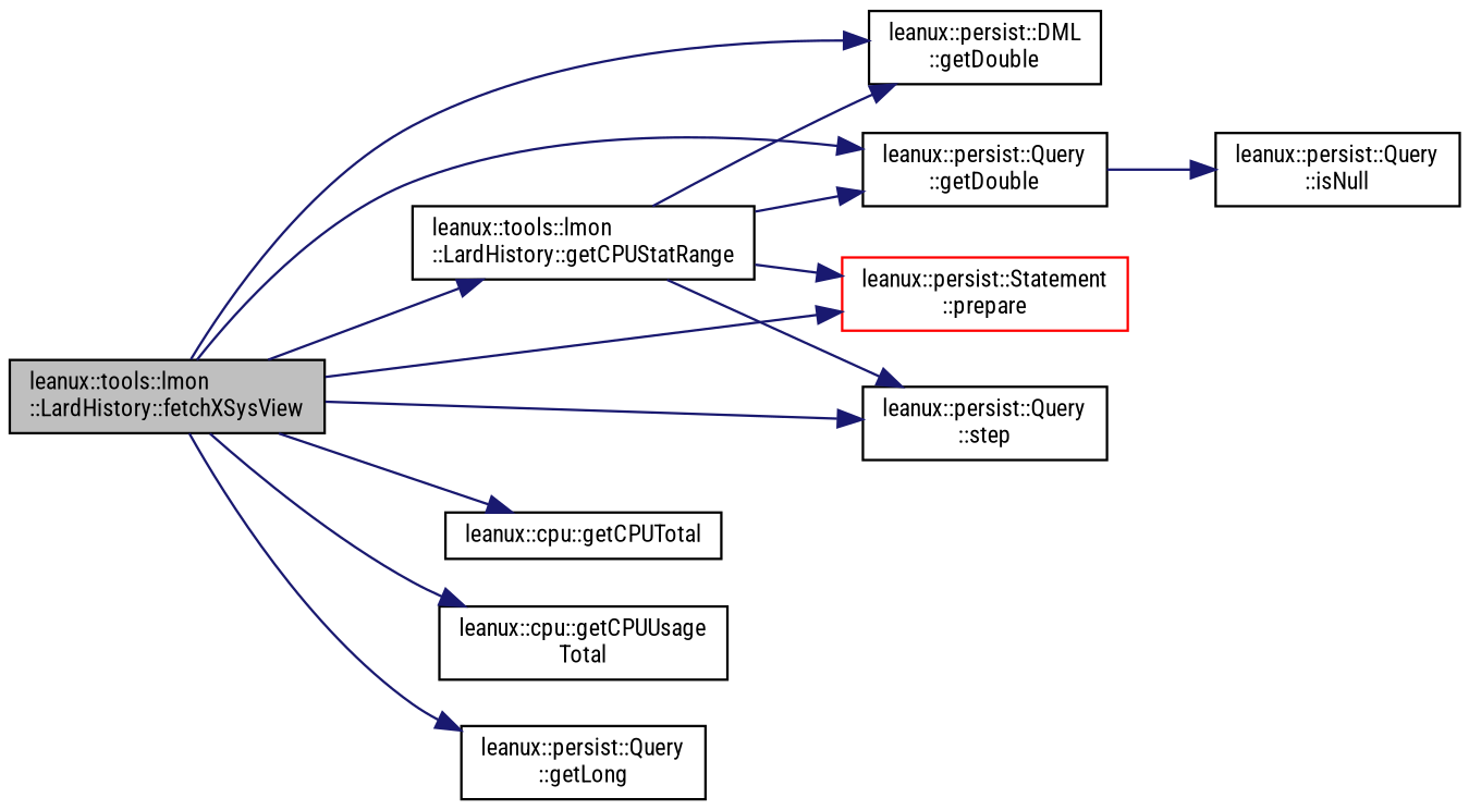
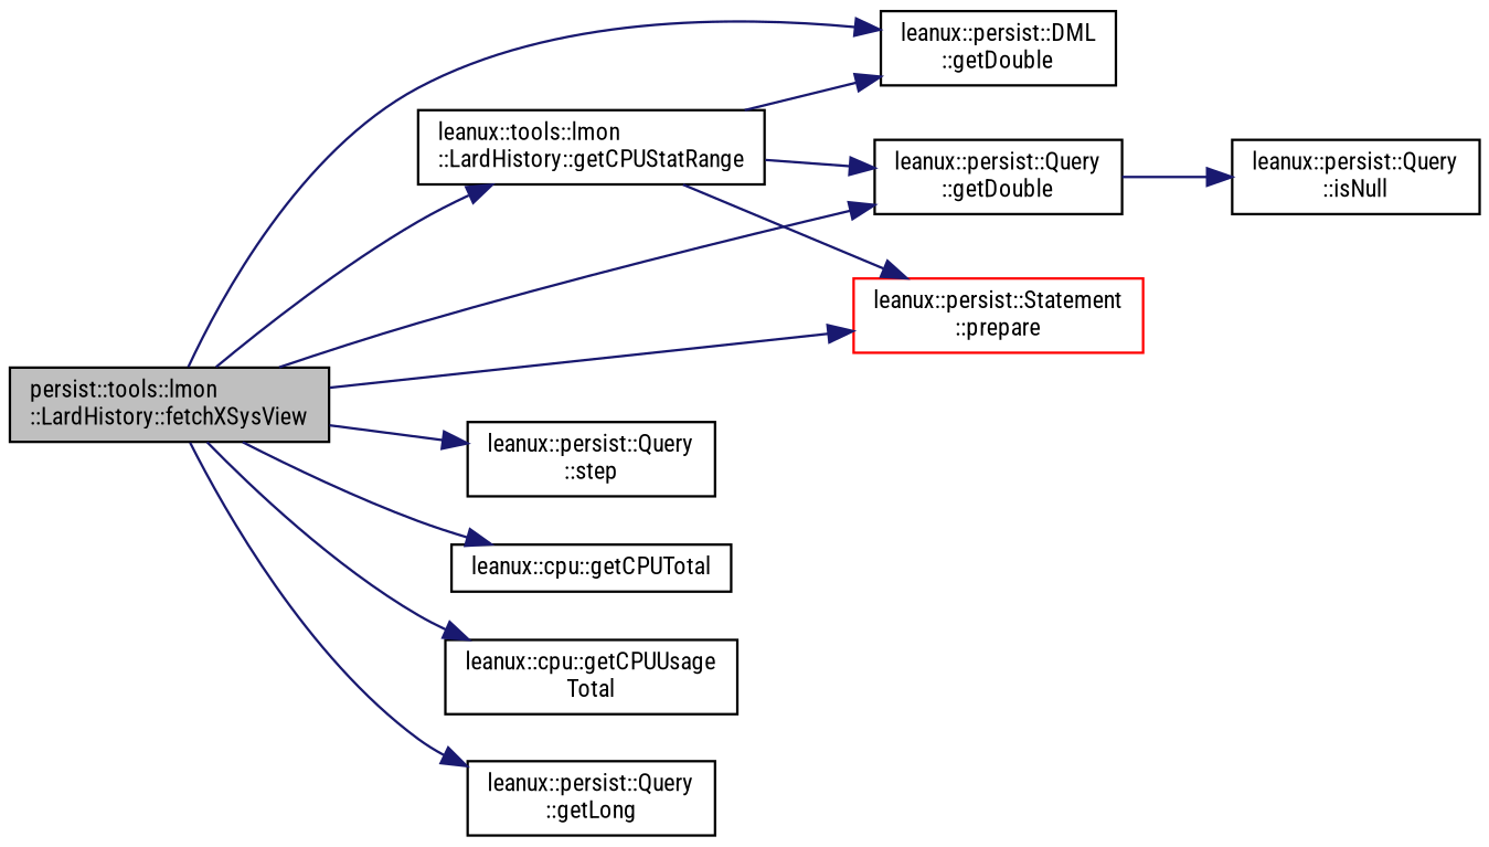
  digraph {
    fontname="Roboto Condensed"
    rankdir=LR
    node [color=black fontname="Roboto Condensed" fontsize=10 shape=record]
    edge [color=midnightblue fontname="Roboto Condensed" fontsize=10 labelfontname=Helvetica labelfontsize=10 style=solid]
-   n1 [fillcolor=grey75 fontcolor=black height=0.2 label="leanux::tools::lmon\l::LardHistory::fetchXSysView" style=filled width=0.4]
+   n1 [fillcolor=grey75 fontcolor=black height=0.2 label="persist::tools::lmon\l::LardHistory::fetchXSysView" style=filled width=0.4]
    n2 [height=0.2 label="leanux::persist::DML\l::getDouble" width=0.4]
    n3 [height=0.2 label="leanux::tools::lmon\l::LardHistory::getCPUStatRange" width=0.4]
    n4 [height=0.2 label="leanux::persist::Query\l::getDouble" width=0.4]
    n5 [color=red height=0.2 label="leanux::persist::Statement\l::prepare" width=0.4]
    n6 [height=0.2 label="leanux::persist::Query\l::step" width=0.4]
    n7 [height=0.2 label="leanux::cpu::getCPUTotal" width=0.4]
    n8 [height=0.2 label="leanux::cpu::getCPUUsage\lTotal" width=0.4]
    n9 [height=0.2 label="leanux::persist::Query\l::getLong" width=0.4]
    n10 [height=0.2 label="leanux::persist::Query\l::isNull" width=0.4]
    n1 -> n2
    n1 -> n3
    n1 -> n4
    n1 -> n5
    n1 -> n6
    n1 -> n7
    n1 -> n8
    n1 -> n9
    n3 -> n2
    n3 -> n4
    n3 -> n5
-   n3 -> n6
    n4 -> n10
  }
